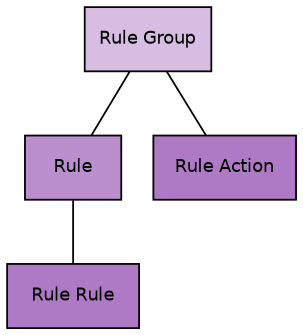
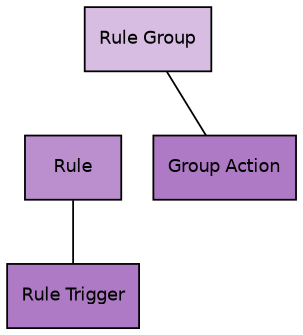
  digraph {
    fontname=helvetica
    fontsize=10
    node [fillcolor="#af7ac5" fontname=helvetica fontsize=10 shape=box style=filled]
    edge [arrowhead=none fontname=helvetica fontsize=10]
    n1 [fillcolor="#d7bde2" label="Rule Group"]
    n2 [fillcolor="#bb8fce" label=Rule]
-   n3 [label="Rule Action"]
-   n4 [label="Rule Rule"]
-   n1 -> n2
+   n3 [label="Group Action"]
+   n4 [label="Rule Trigger"]
    n1 -> n3
    n2 -> n4
  }
